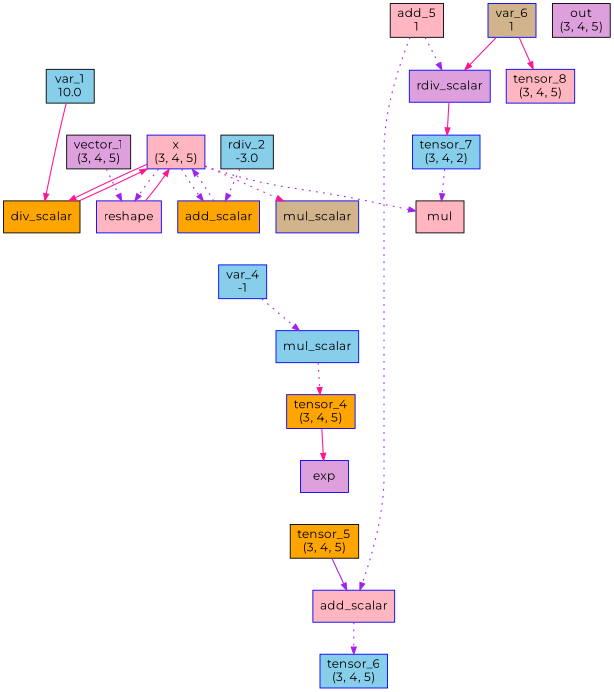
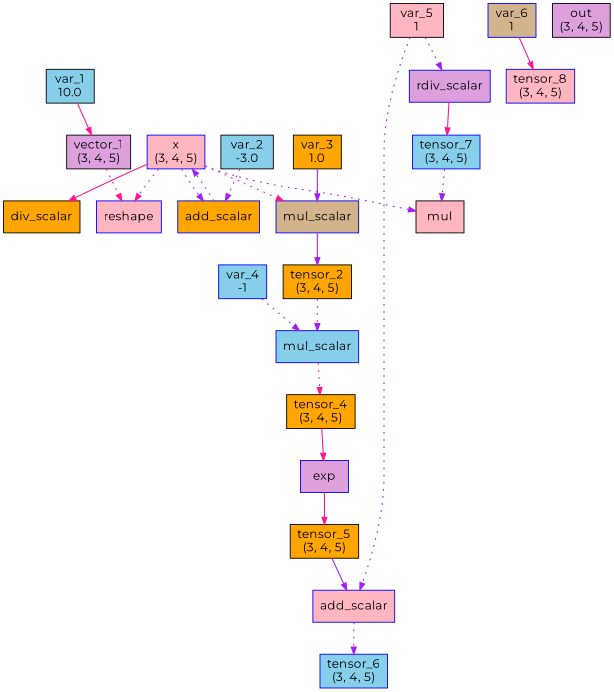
  digraph {
    fontname=Montserrat
    rankdir=TB
    node [color=blue fillcolor=lightpink fontname=Montserrat labeljust=l shape=box style=filled]
    edge [arrowsize=0.8 color=purple fontname=Montserrat penwidth=1.2 style=dotted]
    n1 [label="x\n(3, 4, 5)"]
    n2 [label=reshape]
    n3 [color=black fillcolor=orange label=div_scalar]
    n4 [fillcolor=orange label=add_scalar]
    n5 [fillcolor=tan label=mul_scalar]
    n6 [color=black label=mul]
+   n7 [color=black fillcolor=orange label="tensor_2\n(3, 4, 5)"]
    n8 [color=black fillcolor=plum label="vector_1\n(3, 4, 5)"]
    n9 [color=black fillcolor=skyblue label="var_1\n10.0"]
-   n10 [color=black fillcolor=skyblue label="rdiv_2\n-3.0"]
+   n10 [color=black fillcolor=skyblue label="var_2\n-3.0"]
    n11 [fillcolor=skyblue label=mul_scalar]
-   n13 [fillcolor=orange label="tensor_4\n(3, 4, 5)"]
+   n12 [color=black fillcolor=orange label="var_3\n1.0"]
+   n13 [color=black fillcolor=orange label="tensor_4\n(3, 4, 5)"]
    n14 [color=black fillcolor=plum label="out\n(3, 4, 5)"]
    n15 [fillcolor=plum label=exp]
    n16 [fillcolor=skyblue label="var_4\n-1"]
    n17 [color=black fillcolor=orange label="tensor_5\n(3, 4, 5)"]
    n18 [label=add_scalar]
    n19 [fillcolor=skyblue label="tensor_6\n(3, 4, 5)"]
-   n20 [color=black label="add_5\n1"]
+   n20 [color=black label="var_5\n1"]
    n21 [fillcolor=plum label=rdiv_scalar]
-   n22 [fillcolor=skyblue label="tensor_7\n(3, 4, 2)"]
+   n22 [fillcolor=skyblue label="tensor_7\n(3, 4, 5)"]
    n23 [fillcolor=tan label="var_6\n1"]
    n24 [label="tensor_8\n(3, 4, 5)"]
-   n1 -> n2
+   n1 -> n2 [color=deeppink]
    n1 -> n3 [color=deeppink style=bold]
    n1 -> n4
    n1 -> n5 [color=deeppink]
    n1 -> n6
-   n2 -> n1 [color=deeppink style=bold]
-   n3 -> n1 [color=deeppink style=bold]
    n4 -> n1
-   n8 -> n2
-   n9 -> n3 [color=deeppink style=bold]
+   n5 -> n7 [style=bold]
+   n7 -> n11
+   n8 -> n2 [color=deeppink]
+   n9 -> n8 [color=deeppink style=bold]
    n10 -> n4
    n11 -> n13 [color=deeppink]
+   n12 -> n5 [style=bold]
    n13 -> n15 [color=deeppink style=bold]
+   n15 -> n17 [color=deeppink style=bold]
    n16 -> n11
    n17 -> n18 [style=bold]
    n18 -> n19
    n20 -> n18
    n20 -> n21
    n21 -> n22 [color=deeppink style=bold]
    n22 -> n6
-   n23 -> n21 [color=deeppink style=bold]
    n23 -> n24 [color=deeppink style=bold]
  }
